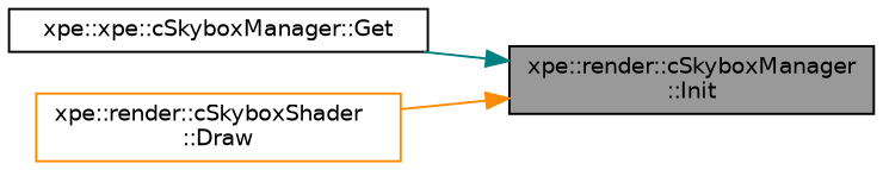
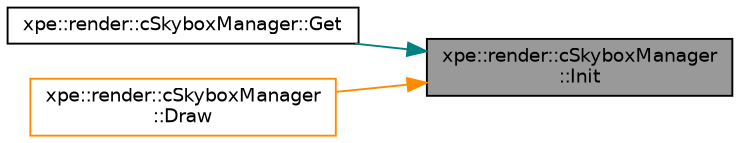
  digraph {
    rankdir=RL
    node [color=black fillcolor=white fontname=Helvetica fontsize=10 shape=box style=filled]
    edge [dir=back fontname=Helvetica fontsize=10 labelfontname=Helvetica labelfontsize=10 style=solid]
    n1 [fillcolor=grey60 fontcolor=black height=0.2 label="xpe::render::cSkyboxManager\l::Init" width=0.4]
-   n2 [height=0.2 label="xpe::xpe::cSkyboxManager::Get" width=0.4]
-   n3 [color=darkorange height=0.2 label="xpe::render::cSkyboxShader\l::Draw" width=0.4]
+   n2 [height=0.2 label="xpe::render::cSkyboxManager::Get" width=0.4]
+   n3 [color=darkorange height=0.2 label="xpe::render::cSkyboxManager\l::Draw" width=0.4]
    n1 -> n2 [color=teal]
    n1 -> n3 [color=darkorange]
  }
